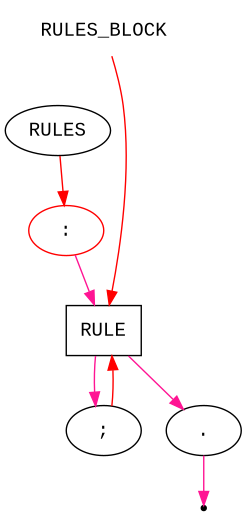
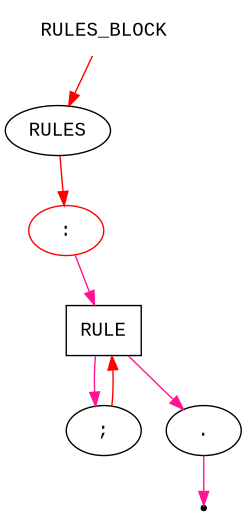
  digraph {
    fontname="Liberation Mono"
    node [color=black fontname="Liberation Mono" shape=oval]
    edge [color=deeppink fontname="Liberation Mono"]
    n1 [color=red label=RULES_BLOCK shape=plaintext]
    n2 [label=RULES]
    n3 [color=red label=":"]
    n4 [label=RULE shape=box]
    n5 [label=";"]
    n6 [label="."]
    end [shape=point]
-   n1 -> n4 [color=red]
+   n1 -> n2 [color=red]
    n2 -> n3 [color=red]
    n3 -> n4
    n4 -> n5
    n4 -> n6
    n5 -> n4 [color=red]
    n6 -> end
  }
